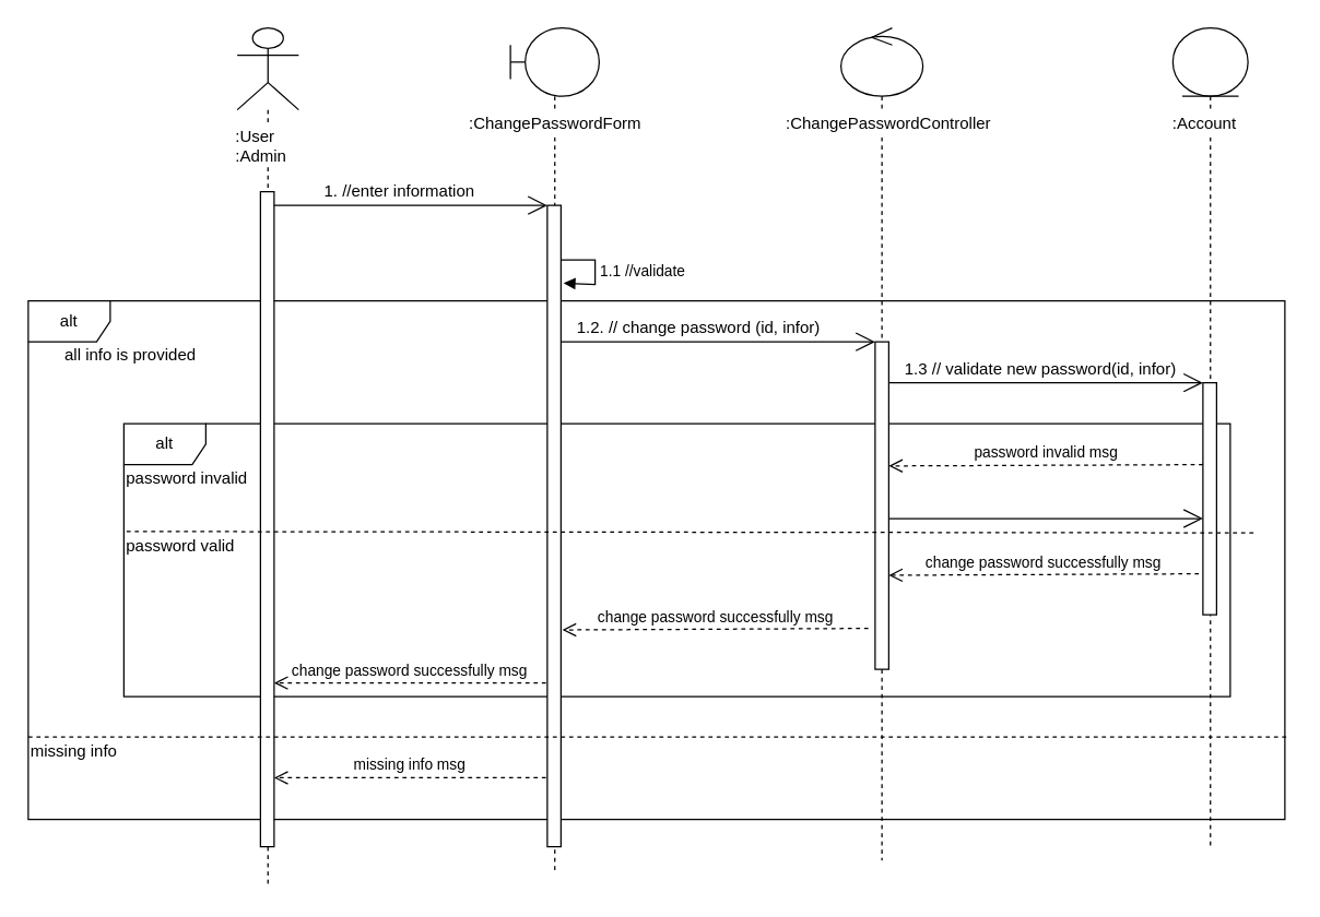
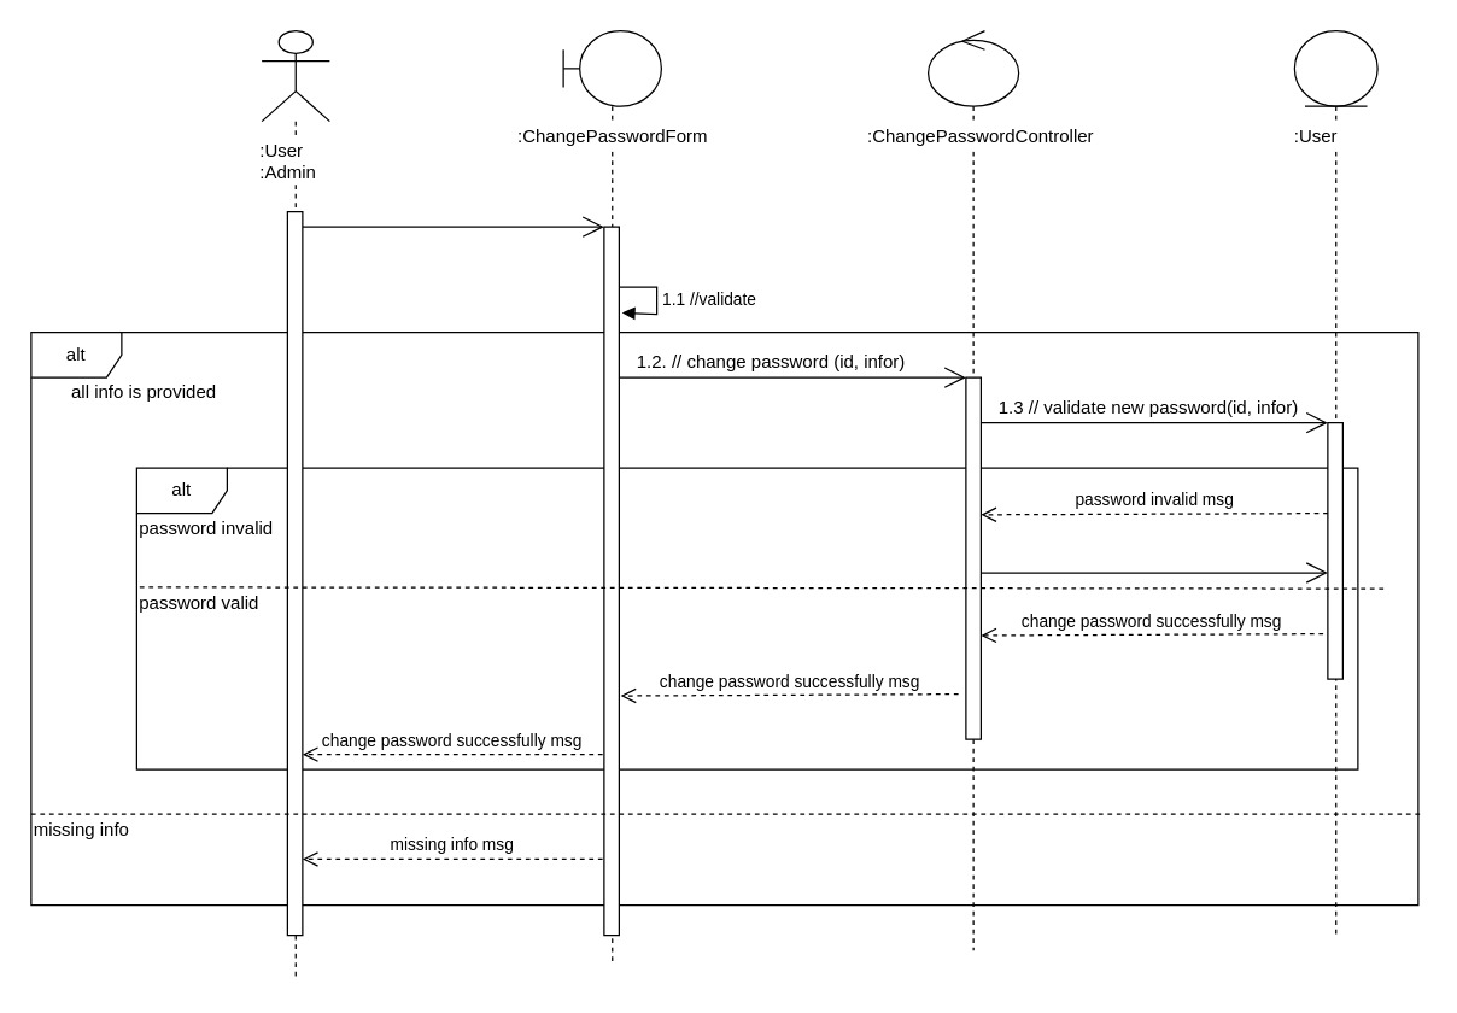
  <mxCell id="0" />
  <mxCell id="1" parent="0" />
  <mxCell id="2" value="alt" style="shape=umlFrame;whiteSpace=wrap;html=1;" parent="1" vertex="1"><mxGeometry x="90" y="310" width="810" height="200" as="geometry" /></mxCell>
  <mxCell id="3" value="alt" style="shape=umlFrame;whiteSpace=wrap;html=1;" parent="1" vertex="1"><mxGeometry x="20" y="220" width="920" height="380" as="geometry" /></mxCell>
  <mxCell id="4" value="" style="shape=umlLifeline;participant=umlEntity;perimeter=lifelinePerimeter;whiteSpace=wrap;html=1;container=1;collapsible=0;recursiveResize=0;verticalAlign=top;spacingTop=36;labelBackgroundColor=#ffffff;outlineConnect=0;size=50;" parent="1" vertex="1"><mxGeometry x="858" y="20" width="55" height="600" as="geometry" /></mxCell>
  <mxCell id="5" value="" style="shape=umlLifeline;participant=umlActor;perimeter=lifelinePerimeter;whiteSpace=wrap;html=1;container=1;collapsible=0;recursiveResize=0;verticalAlign=top;spacingTop=36;labelBackgroundColor=#ffffff;outlineConnect=0;size=60;" parent="1" vertex="1"><mxGeometry x="173" y="20" width="45" height="630" as="geometry" /></mxCell>
  <mxCell id="6" value="" style="shape=umlLifeline;participant=umlBoundary;perimeter=lifelinePerimeter;whiteSpace=wrap;html=1;container=1;collapsible=0;recursiveResize=0;verticalAlign=top;spacingTop=36;labelBackgroundColor=#ffffff;outlineConnect=0;size=50;" parent="1" vertex="1"><mxGeometry x="373" y="20" width="65" height="620" as="geometry" /></mxCell>
  <mxCell id="7" value="" style="shape=umlLifeline;participant=umlControl;perimeter=lifelinePerimeter;whiteSpace=wrap;html=1;container=1;collapsible=0;recursiveResize=0;verticalAlign=top;spacingTop=36;labelBackgroundColor=#ffffff;outlineConnect=0;size=50;" parent="1" vertex="1"><mxGeometry x="615" y="20" width="60" height="610" as="geometry" /></mxCell>
  <mxCell id="8" value="" style="html=1;points=[];perimeter=orthogonalPerimeter;" parent="1" vertex="1"><mxGeometry x="190" y="140" width="10" height="480" as="geometry" /></mxCell>
  <mxCell id="9" value="" style="endArrow=open;endFill=1;endSize=12;html=1;" parent="1" target="10" edge="1"><mxGeometry width="160" relative="1" as="geometry"><mxPoint x="200" y="150" as="sourcePoint" /><mxPoint x="400" y="150" as="targetPoint" /></mxGeometry></mxCell>
  <mxCell id="10" value="" style="html=1;points=[];perimeter=orthogonalPerimeter;" parent="1" vertex="1"><mxGeometry x="400" y="150" width="10" height="470" as="geometry" /></mxCell>
  <mxCell id="11" value="1.1 //validate" style="edgeStyle=orthogonalEdgeStyle;html=1;align=left;spacingLeft=2;endArrow=block;rounded=0;" parent="1" edge="1"><mxGeometry relative="1" as="geometry"><mxPoint x="410" y="190" as="sourcePoint" /><Array as="points"><mxPoint x="435" y="190" /><mxPoint x="435" y="208" /></Array><mxPoint x="412" y="207" as="targetPoint" /></mxGeometry></mxCell>
  <mxCell id="12" value="" style="endArrow=open;endFill=1;endSize=12;html=1;" parent="1" target="13" edge="1"><mxGeometry width="160" relative="1" as="geometry"><mxPoint x="410" y="250" as="sourcePoint" /><mxPoint x="640" y="250" as="targetPoint" /></mxGeometry></mxCell>
  <mxCell id="13" value="" style="html=1;points=[];perimeter=orthogonalPerimeter;" parent="1" vertex="1"><mxGeometry x="640" y="250" width="10" height="240" as="geometry" /></mxCell>
  <mxCell id="14" value="" style="endArrow=open;endFill=1;endSize=12;html=1;" parent="1" target="15" edge="1"><mxGeometry width="160" relative="1" as="geometry"><mxPoint x="650" y="280" as="sourcePoint" /><mxPoint x="880" y="280" as="targetPoint" /></mxGeometry></mxCell>
  <mxCell id="15" value="" style="html=1;points=[];perimeter=orthogonalPerimeter;" parent="1" vertex="1"><mxGeometry x="880" y="280" width="10" height="170" as="geometry" /></mxCell>
  <mxCell id="16" value="password invalid msg" style="html=1;verticalAlign=bottom;endArrow=open;dashed=1;endSize=8;entryX=1;entryY=0.379;entryDx=0;entryDy=0;entryPerimeter=0;" parent="1" target="13" edge="1"><mxGeometry relative="1" as="geometry"><mxPoint x="880" y="340" as="sourcePoint" /><mxPoint x="800" y="340" as="targetPoint" /></mxGeometry></mxCell>
  <mxCell id="17" value="" style="endArrow=open;endFill=1;endSize=12;html=1;" parent="1" edge="1"><mxGeometry width="160" relative="1" as="geometry"><mxPoint x="650" y="379.5" as="sourcePoint" /><mxPoint x="880" y="379.5" as="targetPoint" /></mxGeometry></mxCell>
  <mxCell id="18" value="change password successfully msg" style="html=1;verticalAlign=bottom;endArrow=open;dashed=1;endSize=8;entryX=1.3;entryY=0.276;entryDx=0;entryDy=0;entryPerimeter=0;" parent="1" edge="1"><mxGeometry relative="1" as="geometry"><mxPoint x="877" y="420" as="sourcePoint" /><mxPoint x="650" y="421.08" as="targetPoint" /></mxGeometry></mxCell>
  <mxCell id="19" value="change password successfully msg" style="html=1;verticalAlign=bottom;endArrow=open;dashed=1;endSize=8;entryX=1.1;entryY=0.662;entryDx=0;entryDy=0;entryPerimeter=0;" parent="1" target="10" edge="1"><mxGeometry relative="1" as="geometry"><mxPoint x="635" y="460" as="sourcePoint" /><mxPoint x="414" y="459" as="targetPoint" /></mxGeometry></mxCell>
  <mxCell id="20" value="change password successfully msg" style="html=1;verticalAlign=bottom;endArrow=open;dashed=1;endSize=8;" parent="1" edge="1"><mxGeometry relative="1" as="geometry"><mxPoint x="399" y="500" as="sourcePoint" /><mxPoint x="200" y="500" as="targetPoint" /></mxGeometry></mxCell>
  <mxCell id="21" value="missing info msg" style="html=1;verticalAlign=bottom;endArrow=open;dashed=1;endSize=8;exitX=-0.1;exitY=0.833;exitDx=0;exitDy=0;exitPerimeter=0;" parent="1" edge="1"><mxGeometry relative="1" as="geometry"><mxPoint x="399" y="569.36" as="sourcePoint" /><mxPoint x="200" y="569.5" as="targetPoint" /></mxGeometry></mxCell>
- <mxCell id="22" value="1. //enter information" style="text;html=1;resizable=0;points=[];autosize=1;align=left;verticalAlign=top;spacingTop=-4;" parent="1" vertex="1"><mxGeometry x="235" y="130" width="130" height="20" as="geometry" /></mxCell>
  <mxCell id="23" value="1.2. // change password (id, infor)" style="text;html=1;resizable=0;points=[];autosize=1;align=left;verticalAlign=top;spacingTop=-4;" parent="1" vertex="1"><mxGeometry x="420" y="230" width="190" height="20" as="geometry" /></mxCell>
  <mxCell id="24" value="1.3 // validate new password(id, infor)" style="text;html=1;resizable=0;points=[];autosize=1;align=left;verticalAlign=top;spacingTop=-4;" parent="1" vertex="1"><mxGeometry x="660" y="260" width="210" height="20" as="geometry" /></mxCell>
  <mxCell id="25" value="all info is provided" style="text;html=1;resizable=0;points=[];autosize=1;align=left;verticalAlign=top;spacingTop=-4;" parent="1" vertex="1"><mxGeometry x="45" y="250" width="110" height="20" as="geometry" /></mxCell>
  <mxCell id="26" value="missing info" style="text;html=1;resizable=0;points=[];autosize=1;align=left;verticalAlign=top;spacingTop=-4;" parent="1" vertex="1"><mxGeometry x="20" y="540" width="80" height="20" as="geometry" /></mxCell>
  <mxCell id="27" value="" style="endArrow=none;dashed=1;endFill=0;endSize=12;html=1;" parent="1" edge="1"><mxGeometry width="160" relative="1" as="geometry"><mxPoint x="20" y="539.5" as="sourcePoint" /><mxPoint x="944" y="539.5" as="targetPoint" /></mxGeometry></mxCell>
  <mxCell id="28" value="" style="endArrow=none;dashed=1;endFill=0;endSize=12;html=1;exitX=0.022;exitY=-0.05;exitDx=0;exitDy=0;exitPerimeter=0;" parent="1" source="30" edge="1"><mxGeometry width="160" relative="1" as="geometry"><mxPoint x="110" y="390" as="sourcePoint" /><mxPoint x="920" y="390" as="targetPoint" /></mxGeometry></mxCell>
  <mxCell id="29" value="password invalid" style="text;html=1;resizable=0;points=[];autosize=1;align=left;verticalAlign=top;spacingTop=-4;" parent="1" vertex="1"><mxGeometry x="90" y="340" width="100" height="20" as="geometry" /></mxCell>
  <mxCell id="30" value="password valid" style="text;html=1;resizable=0;points=[];autosize=1;align=left;verticalAlign=top;spacingTop=-4;" parent="1" vertex="1"><mxGeometry x="90" y="390" width="90" height="20" as="geometry" /></mxCell>
  <mxCell id="31" value=":User&lt;br&gt;:Admin" style="text;html=1;resizable=0;points=[];autosize=1;align=left;verticalAlign=top;spacingTop=-4;fillColor=#ffffff;" parent="1" vertex="1"><mxGeometry x="170" y="90" width="50" height="30" as="geometry" /></mxCell>
  <mxCell id="32" value=":ChangePasswordForm" style="text;html=1;resizable=0;points=[];autosize=1;align=left;verticalAlign=top;spacingTop=-4;fillColor=#ffffff;" parent="1" vertex="1"><mxGeometry x="340.5" y="80" width="140" height="20" as="geometry" /></mxCell>
  <mxCell id="33" value=":ChangePasswordController" style="text;html=1;resizable=0;points=[];autosize=1;align=left;verticalAlign=top;spacingTop=-4;fillColor=#ffffff;" parent="1" vertex="1"><mxGeometry x="573" y="80" width="170" height="20" as="geometry" /></mxCell>
- <mxCell id="34" value=":Account" style="text;html=1;resizable=0;points=[];autosize=1;align=left;verticalAlign=top;spacingTop=-4;fillColor=#ffffff;" parent="1" vertex="1"><mxGeometry x="855.5" y="80" width="60" height="20" as="geometry" /></mxCell>
+ <mxCell id="34" value=":User" style="text;html=1;resizable=0;points=[];autosize=1;align=left;verticalAlign=top;spacingTop=-4;fillColor=#ffffff;" parent="1" vertex="1"><mxGeometry x="855.5" y="80" width="60" height="20" as="geometry" /></mxCell>
